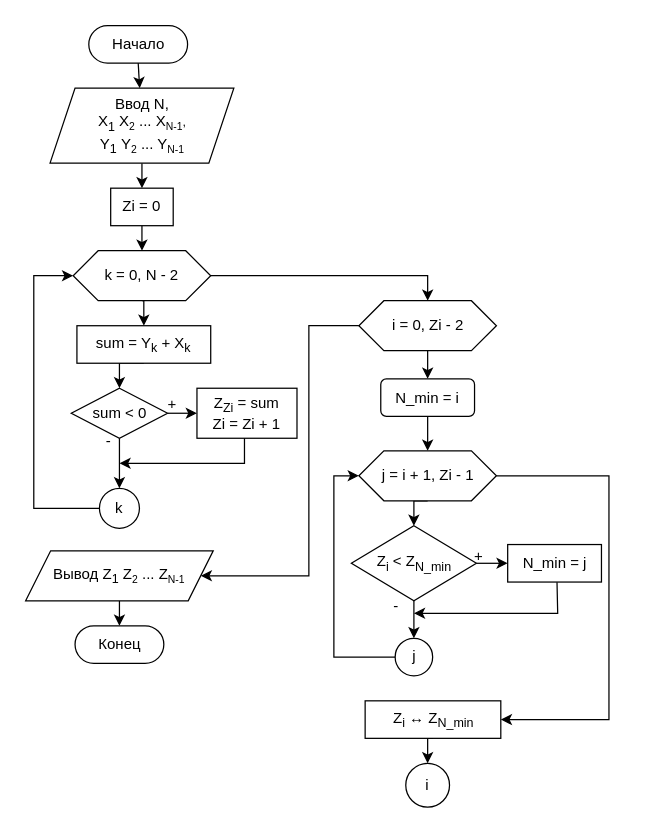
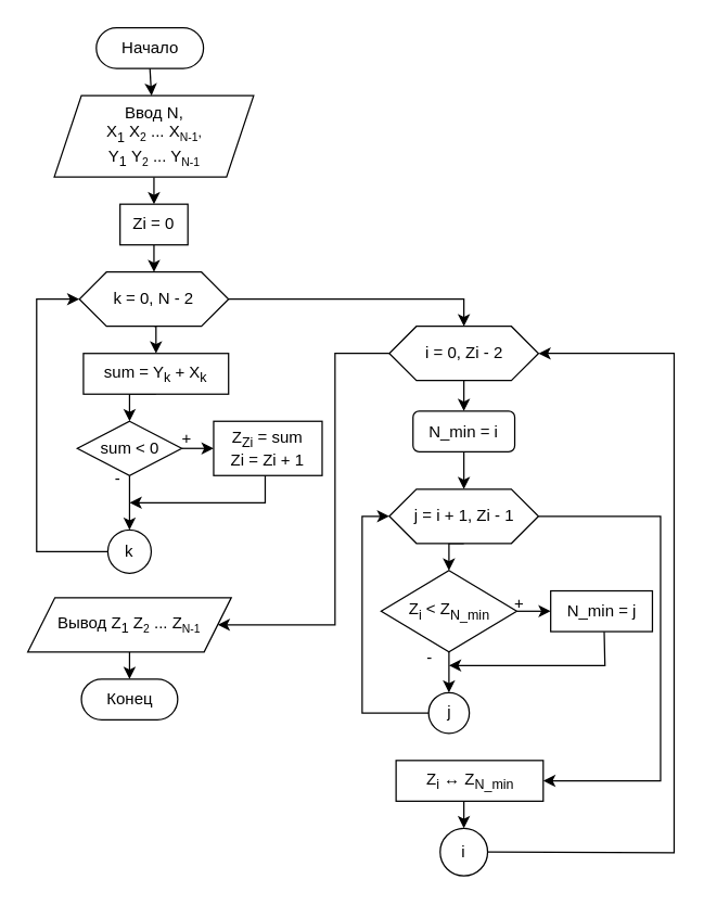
  <mxCell id="0" />
  <mxCell id="1" parent="0" />
  <mxCell id="2" value="Начало" style="rounded=1;whiteSpace=wrap;html=1;arcSize=50;" vertex="1" parent="1"><mxGeometry x="70.5" y="20" width="79" height="30" as="geometry" /></mxCell>
  <mxCell id="3" style="edgeStyle=orthogonalEdgeStyle;rounded=0;orthogonalLoop=1;jettySize=auto;html=1;exitX=0.5;exitY=1;exitDx=0;exitDy=0;entryX=0.5;entryY=0;entryDx=0;entryDy=0;" edge="1" parent="1" source="4" target="15"><mxGeometry relative="1" as="geometry" /></mxCell>
  <mxCell id="4" value="Ввод N, &lt;br&gt;X&lt;sub&gt;1&lt;/sub&gt;&amp;nbsp;X&lt;font size=&quot;1&quot;&gt;&lt;sub&gt;2&lt;/sub&gt;&lt;/font&gt;&amp;nbsp;... X&lt;font size=&quot;1&quot;&gt;&lt;sub&gt;N-1&lt;/sub&gt;,&lt;/font&gt;&lt;div&gt;&lt;span style=&quot;font-size: 12px;&quot;&gt;Y&lt;/span&gt;&lt;sub&gt;1&lt;/sub&gt;&amp;nbsp;Y&lt;font size=&quot;1&quot;&gt;&lt;sub&gt;2&lt;/sub&gt;&lt;/font&gt;&amp;nbsp;... Y&lt;font size=&quot;1&quot;&gt;&lt;sub&gt;N-1&lt;/sub&gt;&lt;/font&gt;&lt;font size=&quot;1&quot;&gt;&lt;sub&gt;&lt;br&gt;&lt;/sub&gt;&lt;/font&gt;&lt;/div&gt;" style="shape=parallelogram;perimeter=parallelogramPerimeter;whiteSpace=wrap;html=1;fixedSize=1;" vertex="1" parent="1"><mxGeometry x="39.5" y="70" width="147" height="60" as="geometry" /></mxCell>
  <mxCell id="5" value="" style="endArrow=classic;html=1;rounded=0;exitX=0.5;exitY=1;exitDx=0;exitDy=0;" edge="1" parent="1" source="2" target="4"><mxGeometry width="50" height="50" relative="1" as="geometry"><mxPoint x="-153.5" y="170" as="sourcePoint" /><mxPoint x="-103.5" y="120" as="targetPoint" /></mxGeometry></mxCell>
  <mxCell id="6" style="edgeStyle=orthogonalEdgeStyle;rounded=0;orthogonalLoop=1;jettySize=auto;html=1;exitX=0.5;exitY=1;exitDx=0;exitDy=0;entryX=0.5;entryY=0;entryDx=0;entryDy=0;" edge="1" parent="1" source="8" target="10"><mxGeometry relative="1" as="geometry" /></mxCell>
  <mxCell id="7" style="edgeStyle=orthogonalEdgeStyle;rounded=0;orthogonalLoop=1;jettySize=auto;html=1;exitX=1;exitY=0.5;exitDx=0;exitDy=0;entryX=0.5;entryY=0;entryDx=0;entryDy=0;" edge="1" parent="1" source="8" target="24"><mxGeometry relative="1" as="geometry" /></mxCell>
  <mxCell id="8" value="k = 0, N - 2" style="shape=hexagon;perimeter=hexagonPerimeter2;whiteSpace=wrap;html=1;fixedSize=1;" vertex="1" parent="1"><mxGeometry x="58" y="200" width="110" height="40" as="geometry" /></mxCell>
  <mxCell id="9" style="edgeStyle=orthogonalEdgeStyle;rounded=0;orthogonalLoop=1;jettySize=auto;html=1;exitX=0.5;exitY=1;exitDx=0;exitDy=0;entryX=0.5;entryY=0;entryDx=0;entryDy=0;" edge="1" parent="1" source="10" target="13"><mxGeometry relative="1" as="geometry" /></mxCell>
  <mxCell id="10" value="sum = Y&lt;sub&gt;k&lt;/sub&gt; + X&lt;sub&gt;k&lt;/sub&gt;" style="rounded=0;whiteSpace=wrap;html=1;" vertex="1" parent="1"><mxGeometry x="61" y="260" width="107" height="30" as="geometry" /></mxCell>
  <mxCell id="11" style="edgeStyle=orthogonalEdgeStyle;rounded=0;orthogonalLoop=1;jettySize=auto;html=1;exitX=1;exitY=0.5;exitDx=0;exitDy=0;entryX=0;entryY=0.5;entryDx=0;entryDy=0;" edge="1" parent="1" source="13" target="16"><mxGeometry relative="1" as="geometry" /></mxCell>
  <mxCell id="12" style="edgeStyle=orthogonalEdgeStyle;rounded=0;orthogonalLoop=1;jettySize=auto;html=1;exitX=0.5;exitY=1;exitDx=0;exitDy=0;" edge="1" parent="1" source="13" target="17"><mxGeometry relative="1" as="geometry" /></mxCell>
  <mxCell id="13" value="sum &amp;lt; 0" style="rhombus;whiteSpace=wrap;html=1;" vertex="1" parent="1"><mxGeometry x="56.5" y="310" width="77" height="40" as="geometry" /></mxCell>
  <mxCell id="14" style="edgeStyle=orthogonalEdgeStyle;rounded=0;orthogonalLoop=1;jettySize=auto;html=1;exitX=0.5;exitY=1;exitDx=0;exitDy=0;entryX=0.5;entryY=0;entryDx=0;entryDy=0;" edge="1" parent="1" source="15" target="8"><mxGeometry relative="1" as="geometry" /></mxCell>
  <mxCell id="15" value="Zi = 0" style="rounded=0;whiteSpace=wrap;html=1;" vertex="1" parent="1"><mxGeometry x="88" y="150" width="50" height="30" as="geometry" /></mxCell>
  <mxCell id="16" value="Z&lt;sub&gt;Zi&lt;/sub&gt; = sum&lt;br&gt;Zi = Zi + 1" style="rounded=0;whiteSpace=wrap;html=1;" vertex="1" parent="1"><mxGeometry x="157" y="310" width="80" height="40" as="geometry" /></mxCell>
  <mxCell id="17" value="k" style="ellipse;whiteSpace=wrap;html=1;aspect=fixed;" vertex="1" parent="1"><mxGeometry x="79" y="390" width="32" height="32" as="geometry" /></mxCell>
  <mxCell id="18" value="" style="endArrow=classic;html=1;rounded=0;exitX=0.5;exitY=1;exitDx=0;exitDy=0;" edge="1" parent="1"><mxGeometry width="50" height="50" relative="1" as="geometry"><mxPoint x="195" y="350" as="sourcePoint" /><mxPoint x="95" y="370" as="targetPoint" /><Array as="points"><mxPoint x="195" y="370" /></Array></mxGeometry></mxCell>
  <mxCell id="19" value="" style="endArrow=classic;html=1;rounded=0;entryX=0;entryY=0.5;entryDx=0;entryDy=0;exitX=0;exitY=0.5;exitDx=0;exitDy=0;" edge="1" parent="1" source="17" target="8"><mxGeometry width="50" height="50" relative="1" as="geometry"><mxPoint x="-53.5" y="350" as="sourcePoint" /><mxPoint x="-3.5" y="300" as="targetPoint" /><Array as="points"><mxPoint x="26.5" y="406" /><mxPoint x="26.5" y="220" /></Array></mxGeometry></mxCell>
  <mxCell id="20" value="Конец" style="rounded=1;whiteSpace=wrap;html=1;arcSize=50;" vertex="1" parent="1"><mxGeometry x="59.5" y="500" width="71" height="30" as="geometry" /></mxCell>
  <mxCell id="21" style="edgeStyle=orthogonalEdgeStyle;rounded=0;orthogonalLoop=1;jettySize=auto;html=1;exitX=0.5;exitY=1;exitDx=0;exitDy=0;entryX=0.5;entryY=0;entryDx=0;entryDy=0;" edge="1" parent="1" source="22" target="20"><mxGeometry relative="1" as="geometry" /></mxCell>
  <mxCell id="22" value="Вывод Z&lt;sub&gt;1&lt;/sub&gt;&amp;nbsp;Z&lt;font size=&quot;1&quot;&gt;&lt;sub&gt;2&lt;/sub&gt;&lt;/font&gt;&amp;nbsp;... Z&lt;font size=&quot;1&quot;&gt;&lt;sub&gt;N-1&lt;/sub&gt;&lt;/font&gt;" style="shape=parallelogram;perimeter=parallelogramPerimeter;whiteSpace=wrap;html=1;fixedSize=1;" vertex="1" parent="1"><mxGeometry x="20" y="440" width="150" height="40" as="geometry" /></mxCell>
  <mxCell id="23" style="edgeStyle=orthogonalEdgeStyle;rounded=0;orthogonalLoop=1;jettySize=auto;html=1;exitX=0.5;exitY=1;exitDx=0;exitDy=0;entryX=0.5;entryY=0;entryDx=0;entryDy=0;" edge="1" parent="1" source="24" target="26"><mxGeometry relative="1" as="geometry" /></mxCell>
  <mxCell id="24" value="i = 0, Zi - 2" style="shape=hexagon;perimeter=hexagonPerimeter2;whiteSpace=wrap;html=1;fixedSize=1;" vertex="1" parent="1"><mxGeometry x="286.5" y="240" width="110" height="40" as="geometry" /></mxCell>
  <mxCell id="25" style="edgeStyle=orthogonalEdgeStyle;rounded=0;orthogonalLoop=1;jettySize=auto;html=1;exitX=0.5;exitY=1;exitDx=0;exitDy=0;entryX=0.5;entryY=0;entryDx=0;entryDy=0;" edge="1" parent="1" source="26" target="28"><mxGeometry relative="1" as="geometry" /></mxCell>
  <mxCell id="26" value="N_min = i" style="whiteSpace=wrap;html=1;rounded=1;" vertex="1" parent="1"><mxGeometry x="304" y="302.5" width="75" height="30" as="geometry" /></mxCell>
  <mxCell id="27" style="edgeStyle=orthogonalEdgeStyle;rounded=0;orthogonalLoop=1;jettySize=auto;html=1;exitX=0.5;exitY=1;exitDx=0;exitDy=0;entryX=0.5;entryY=0;entryDx=0;entryDy=0;" edge="1" parent="1" source="28" target="31"><mxGeometry relative="1" as="geometry" /></mxCell>
  <mxCell id="28" value="j = i + 1, Zi - 1" style="shape=hexagon;perimeter=hexagonPerimeter2;whiteSpace=wrap;html=1;fixedSize=1;" vertex="1" parent="1"><mxGeometry x="286.5" y="360" width="110" height="40" as="geometry" /></mxCell>
  <mxCell id="29" style="edgeStyle=orthogonalEdgeStyle;rounded=0;orthogonalLoop=1;jettySize=auto;html=1;exitX=0.5;exitY=1;exitDx=0;exitDy=0;entryX=0.5;entryY=0;entryDx=0;entryDy=0;" edge="1" parent="1" source="31" target="33"><mxGeometry relative="1" as="geometry" /></mxCell>
  <mxCell id="30" style="edgeStyle=orthogonalEdgeStyle;rounded=0;orthogonalLoop=1;jettySize=auto;html=1;exitX=1;exitY=0.5;exitDx=0;exitDy=0;entryX=0;entryY=0.5;entryDx=0;entryDy=0;" edge="1" parent="1" source="31" target="32"><mxGeometry relative="1" as="geometry" /></mxCell>
  <mxCell id="31" value="Z&lt;sub&gt;i&lt;/sub&gt; &amp;lt; Z&lt;sub&gt;N_min&lt;/sub&gt;" style="rhombus;whiteSpace=wrap;html=1;" vertex="1" parent="1"><mxGeometry x="280.5" y="420" width="100" height="60" as="geometry" /></mxCell>
  <mxCell id="32" value="N_min = j" style="rounded=0;whiteSpace=wrap;html=1;" vertex="1" parent="1"><mxGeometry x="405.5" y="435" width="75" height="30" as="geometry" /></mxCell>
  <mxCell id="33" value="j" style="ellipse;whiteSpace=wrap;html=1;aspect=fixed;" vertex="1" parent="1"><mxGeometry x="315.5" y="510" width="30" height="30" as="geometry" /></mxCell>
  <mxCell id="34" value="" style="endArrow=classic;html=1;rounded=0;exitX=0.526;exitY=1.006;exitDx=0;exitDy=0;exitPerimeter=0;" edge="1" parent="1" source="32"><mxGeometry width="50" height="50" relative="1" as="geometry"><mxPoint x="438" y="465" as="sourcePoint" /><mxPoint x="330.5" y="490" as="targetPoint" /><Array as="points"><mxPoint x="445.5" y="490" /></Array></mxGeometry></mxCell>
  <mxCell id="35" value="" style="endArrow=classic;html=1;rounded=0;exitX=0;exitY=0.5;exitDx=0;exitDy=0;entryX=0;entryY=0.5;entryDx=0;entryDy=0;" edge="1" parent="1" source="33" target="28"><mxGeometry width="50" height="50" relative="1" as="geometry"><mxPoint x="166.5" y="470" as="sourcePoint" /><mxPoint x="216.5" y="420" as="targetPoint" /><Array as="points"><mxPoint x="266.5" y="525" /><mxPoint x="266.5" y="380" /></Array></mxGeometry></mxCell>
  <mxCell id="36" value="" style="endArrow=classic;html=1;rounded=0;exitX=1;exitY=0.5;exitDx=0;exitDy=0;entryX=1;entryY=0.5;entryDx=0;entryDy=0;" edge="1" parent="1" source="28" target="38"><mxGeometry width="50" height="50" relative="1" as="geometry"><mxPoint x="406.5" y="610" as="sourcePoint" /><mxPoint x="426.5" y="570" as="targetPoint" /><Array as="points"><mxPoint x="486.5" y="380" /><mxPoint x="486.5" y="575" /></Array></mxGeometry></mxCell>
  <mxCell id="37" style="edgeStyle=orthogonalEdgeStyle;rounded=0;orthogonalLoop=1;jettySize=auto;html=1;exitX=0.5;exitY=1;exitDx=0;exitDy=0;entryX=0.5;entryY=0;entryDx=0;entryDy=0;" edge="1" parent="1" source="38" target="39"><mxGeometry relative="1" as="geometry" /></mxCell>
  <mxCell id="38" value="&lt;span style=&quot;font-size: 12px;&quot;&gt;Z&lt;/span&gt;&lt;sub&gt;i&lt;/sub&gt; ↔ Z&lt;sub&gt;N_min&lt;/sub&gt;" style="rounded=0;whiteSpace=wrap;html=1;" vertex="1" parent="1"><mxGeometry x="291.5" y="560" width="108.5" height="30" as="geometry" /></mxCell>
  <mxCell id="39" value="i" style="ellipse;whiteSpace=wrap;html=1;aspect=fixed;" vertex="1" parent="1"><mxGeometry x="324" y="610" width="35" height="35" as="geometry" /></mxCell>
+ <mxCell id="40" value="" style="endArrow=classic;html=1;rounded=0;entryX=1;entryY=0.5;entryDx=0;entryDy=0;exitX=1;exitY=0.5;exitDx=0;exitDy=0;" edge="1" parent="1" source="39" target="24"><mxGeometry width="50" height="50" relative="1" as="geometry"><mxPoint x="614" y="634.5" as="sourcePoint" /><mxPoint x="576.5" y="267" as="targetPoint" /><Array as="points"><mxPoint x="496.5" y="628" /><mxPoint x="496.5" y="260" /></Array></mxGeometry></mxCell>
  <mxCell id="41" value="" style="endArrow=classic;html=1;rounded=0;exitX=0;exitY=0.5;exitDx=0;exitDy=0;entryX=1;entryY=0.5;entryDx=0;entryDy=0;" edge="1" parent="1" source="24" target="22"><mxGeometry width="50" height="50" relative="1" as="geometry"><mxPoint x="196.5" y="490" as="sourcePoint" /><mxPoint x="246.5" y="440" as="targetPoint" /><Array as="points"><mxPoint x="246.5" y="260" /><mxPoint x="246.5" y="460" /></Array></mxGeometry></mxCell>
  <mxCell id="42" value="-" style="text;html=1;align=center;verticalAlign=middle;resizable=0;points=[];autosize=1;strokeColor=none;fillColor=none;" vertex="1" parent="1"><mxGeometry x="70.5" y="338" width="30" height="30" as="geometry" /></mxCell>
  <mxCell id="43" value="+" style="text;html=1;align=center;verticalAlign=middle;resizable=0;points=[];autosize=1;strokeColor=none;fillColor=none;" vertex="1" parent="1"><mxGeometry x="121.5" y="308" width="30" height="30" as="geometry" /></mxCell>
  <mxCell id="44" value="-" style="text;html=1;align=center;verticalAlign=middle;resizable=0;points=[];autosize=1;strokeColor=none;fillColor=none;" vertex="1" parent="1"><mxGeometry x="301" y="470" width="30" height="30" as="geometry" /></mxCell>
  <mxCell id="45" value="+" style="text;html=1;align=center;verticalAlign=middle;resizable=0;points=[];autosize=1;strokeColor=none;fillColor=none;" vertex="1" parent="1"><mxGeometry x="366.5" y="430" width="30" height="30" as="geometry" /></mxCell>
